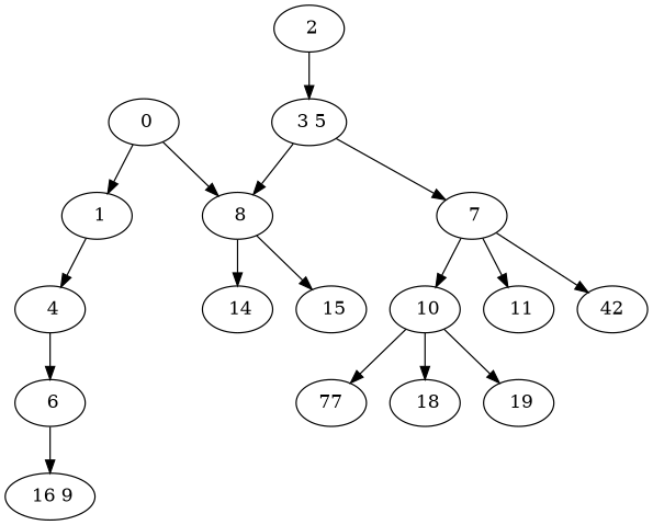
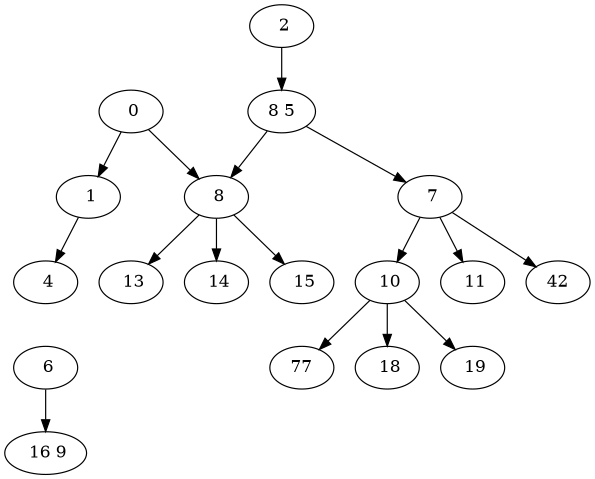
  digraph {
    " 0"
    " 1"
    " 8"
    " 4"
    " 2"
-   " 3 5"
+   " 3 5" [label="8 5"]
    " 7"
    " 6"
    " 10"
    " 11"
    n11 [label=42]
+   " 13"
    " 14"
    " 15"
    n15 [label=77]
    " 18"
    " 19"
    " 16 9"
    " 0" -> " 1"
    " 0" -> " 8"
    " 1" -> " 4"
+   " 8" -> " 13"
    " 8" -> " 14"
    " 8" -> " 15"
-   " 4" -> " 6"
    " 2" -> " 3 5"
    " 3 5" -> " 8"
    " 3 5" -> " 7"
    " 7" -> " 10"
    " 7" -> " 11"
    " 7" -> n11
    " 6" -> " 16 9"
    " 10" -> n15
    " 10" -> " 18"
    " 10" -> " 19"
  }
